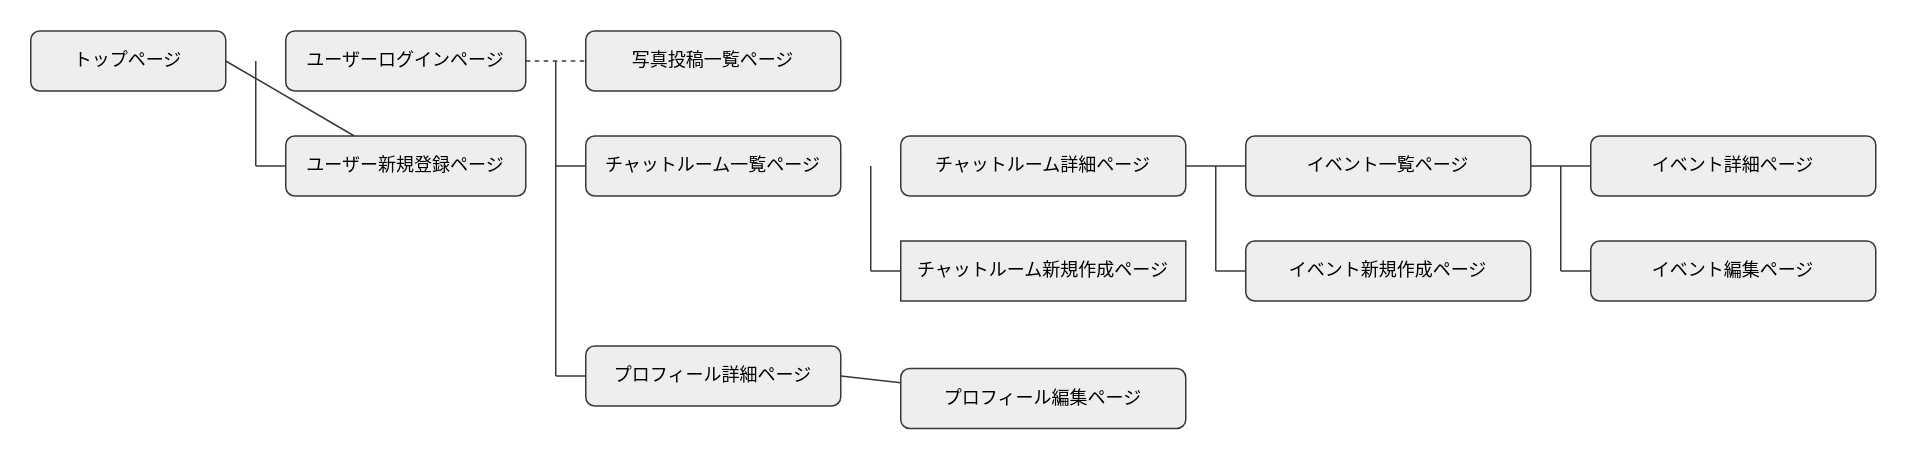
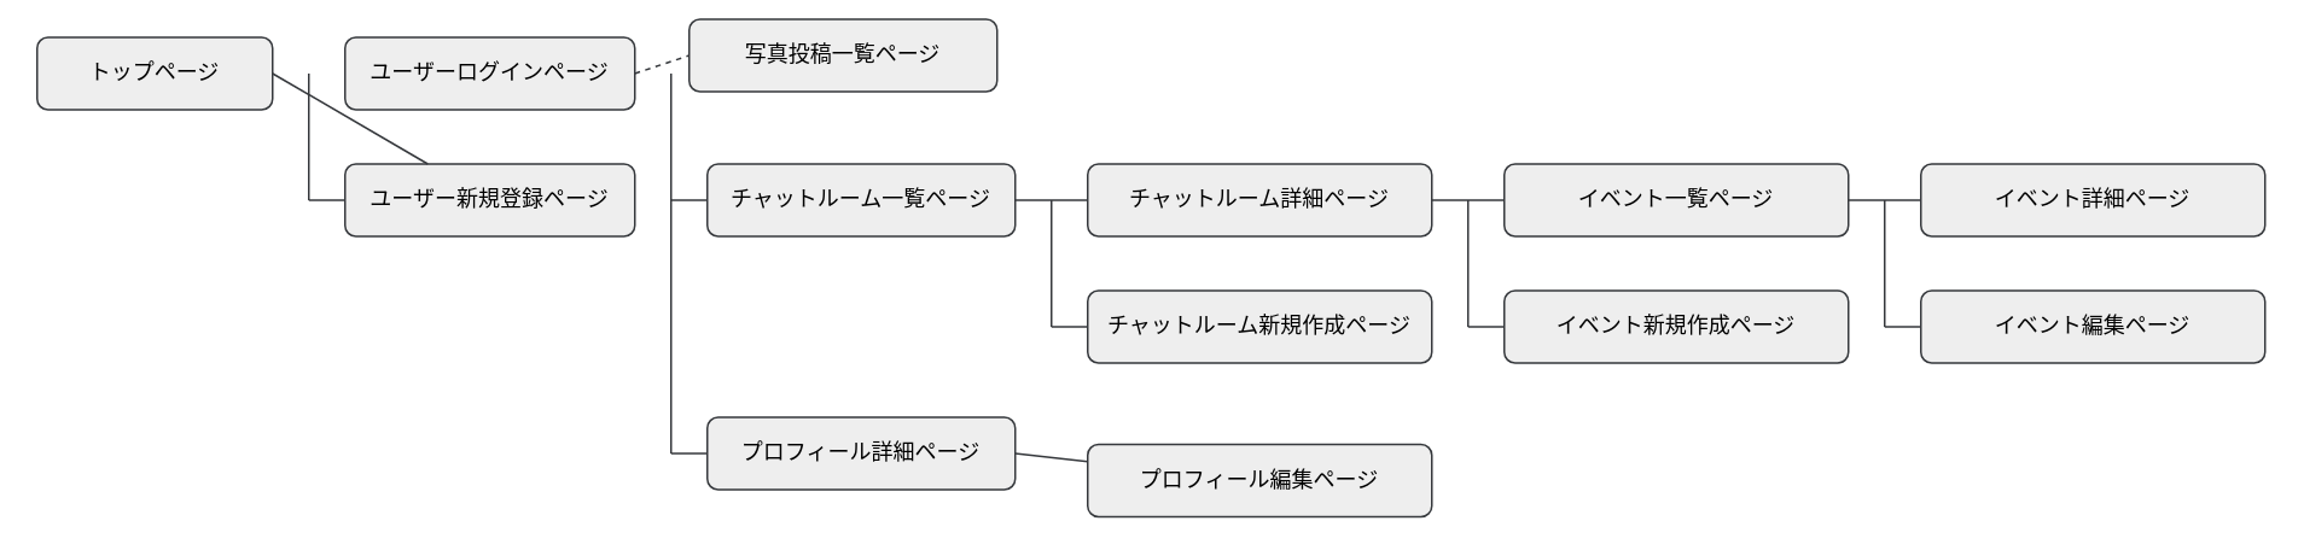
  <mxCell id="0" />
  <mxCell id="1" parent="0" />
  <mxCell id="2" value="トップページ" style="rounded=1;whiteSpace=wrap;html=1;align=center;fillColor=#eeeeee;strokeColor=#36393d;fontColor=#000000;" parent="1" vertex="1"><mxGeometry x="20" y="20" width="130" height="40" as="geometry" /></mxCell>
  <mxCell id="3" value="ユーザーログインページ" style="rounded=1;whiteSpace=wrap;html=1;align=center;fillColor=#eeeeee;strokeColor=#36393d;fontColor=#000000;" parent="1" vertex="1"><mxGeometry x="190" y="20" width="160" height="40" as="geometry" /></mxCell>
  <mxCell id="4" value="ユーザー新規登録ページ" style="rounded=1;whiteSpace=wrap;html=1;align=center;fillColor=#eeeeee;strokeColor=#36393d;fontColor=#000000;" parent="1" vertex="1"><mxGeometry x="190" y="90" width="160" height="40" as="geometry" /></mxCell>
- <mxCell id="5" value="写真投稿一覧ページ" style="rounded=1;whiteSpace=wrap;html=1;align=center;fillColor=#eeeeee;strokeColor=#36393d;fontColor=#000000;" parent="1" vertex="1"><mxGeometry x="390" y="20" width="170" height="40" as="geometry" /></mxCell>
+ <mxCell id="5" value="写真投稿一覧ページ" style="rounded=1;whiteSpace=wrap;html=1;align=center;fillColor=#eeeeee;strokeColor=#36393d;fontColor=#000000;" parent="1" vertex="1"><mxGeometry x="380" y="10" width="170" height="40" as="geometry" /></mxCell>
  <mxCell id="6" value="チャットルーム一覧ページ" style="rounded=1;whiteSpace=wrap;html=1;align=center;fillColor=#eeeeee;strokeColor=#36393d;fontColor=#000000;" parent="1" vertex="1"><mxGeometry x="390" y="90" width="170" height="40" as="geometry" /></mxCell>
  <mxCell id="7" value="プロフィール詳細ページ" style="rounded=1;whiteSpace=wrap;html=1;align=center;fillColor=#eeeeee;strokeColor=#36393d;fontColor=#000000;" parent="1" vertex="1"><mxGeometry x="390" y="230" width="170" height="40" as="geometry" /></mxCell>
  <mxCell id="8" value="プロフィール編集ページ" style="rounded=1;whiteSpace=wrap;html=1;align=center;fillColor=#eeeeee;strokeColor=#36393d;fontColor=#000000;" parent="1" vertex="1"><mxGeometry x="600" y="245" width="190" height="40" as="geometry" /></mxCell>
- <mxCell id="9" value="チャットルーム新規作成ページ" style="whiteSpace=wrap;html=1;align=center;fillColor=#eeeeee;strokeColor=#36393d;fontColor=#000000;rounded=0;" parent="1" vertex="1"><mxGeometry x="600" y="160" width="190" height="40" as="geometry" /></mxCell>
+ <mxCell id="9" value="チャットルーム新規作成ページ" style="rounded=1;whiteSpace=wrap;html=1;align=center;fillColor=#eeeeee;strokeColor=#36393d;fontColor=#000000;" parent="1" vertex="1"><mxGeometry x="600" y="160" width="190" height="40" as="geometry" /></mxCell>
  <mxCell id="10" value="チャットルーム詳細ページ" style="rounded=1;whiteSpace=wrap;html=1;align=center;fillColor=#eeeeee;strokeColor=#36393d;fontColor=#000000;" parent="1" vertex="1"><mxGeometry x="600" y="90" width="190" height="40" as="geometry" /></mxCell>
  <mxCell id="11" value="イベント一覧ページ" style="rounded=1;whiteSpace=wrap;html=1;align=center;fillColor=#eeeeee;strokeColor=#36393d;fontColor=#000000;" parent="1" vertex="1"><mxGeometry x="830" y="90" width="190" height="40" as="geometry" /></mxCell>
  <mxCell id="12" value="イベント新規作成ページ" style="rounded=1;whiteSpace=wrap;html=1;align=center;fillColor=#eeeeee;strokeColor=#36393d;fontColor=#000000;" parent="1" vertex="1"><mxGeometry x="830" y="160" width="190" height="40" as="geometry" /></mxCell>
  <mxCell id="13" value="イベント詳細ページ" style="rounded=1;whiteSpace=wrap;html=1;align=center;fillColor=#eeeeee;strokeColor=#36393d;fontColor=#000000;" parent="1" vertex="1"><mxGeometry x="1060" y="90" width="190" height="40" as="geometry" /></mxCell>
  <mxCell id="14" value="イベント編集ページ" style="rounded=1;whiteSpace=wrap;html=1;align=center;fillColor=#eeeeee;strokeColor=#36393d;fontColor=#000000;" parent="1" vertex="1"><mxGeometry x="1060" y="160" width="190" height="40" as="geometry" /></mxCell>
  <mxCell id="15" value="" style="endArrow=none;html=1;exitX=1;exitY=0.5;exitDx=0;exitDy=0;fillColor=#eeeeee;strokeColor=#36393d;fontColor=#000000;" parent="1" source="2" target="4" edge="1"><mxGeometry width="50" height="50" relative="1" as="geometry"><mxPoint x="490" y="270" as="sourcePoint" /><mxPoint x="540" y="220" as="targetPoint" /></mxGeometry></mxCell>
  <mxCell id="16" value="" style="endArrow=none;html=1;fillColor=#eeeeee;strokeColor=#36393d;fontColor=#000000;" parent="1" edge="1"><mxGeometry width="50" height="50" relative="1" as="geometry"><mxPoint x="170" y="110" as="sourcePoint" /><mxPoint x="170" y="40" as="targetPoint" /></mxGeometry></mxCell>
  <mxCell id="17" value="" style="endArrow=none;html=1;entryX=0;entryY=0.5;entryDx=0;entryDy=0;fillColor=#eeeeee;strokeColor=#36393d;fontColor=#000000;" parent="1" target="4" edge="1"><mxGeometry width="50" height="50" relative="1" as="geometry"><mxPoint x="170" y="110" as="sourcePoint" /><mxPoint x="200" y="50" as="targetPoint" /></mxGeometry></mxCell>
  <mxCell id="18" value="" style="endArrow=none;html=1;exitX=1;exitY=0.5;exitDx=0;exitDy=0;entryX=0;entryY=0.5;entryDx=0;entryDy=0;fillColor=#eeeeee;strokeColor=#36393d;fontColor=#000000;dashed=1;" parent="1" source="3" target="5" edge="1"><mxGeometry width="50" height="50" relative="1" as="geometry"><mxPoint x="520" y="170" as="sourcePoint" /><mxPoint x="570" y="120" as="targetPoint" /></mxGeometry></mxCell>
  <mxCell id="19" value="" style="endArrow=none;html=1;fillColor=#eeeeee;strokeColor=#36393d;fontColor=#000000;" parent="1" edge="1"><mxGeometry width="50" height="50" relative="1" as="geometry"><mxPoint x="370" y="250" as="sourcePoint" /><mxPoint x="370" y="40" as="targetPoint" /></mxGeometry></mxCell>
  <mxCell id="20" value="" style="endArrow=none;html=1;entryX=0;entryY=0.5;entryDx=0;entryDy=0;fillColor=#eeeeee;strokeColor=#36393d;fontColor=#000000;" parent="1" target="6" edge="1"><mxGeometry width="50" height="50" relative="1" as="geometry"><mxPoint x="370" y="110" as="sourcePoint" /><mxPoint x="570" y="120" as="targetPoint" /></mxGeometry></mxCell>
  <mxCell id="21" value="" style="endArrow=none;html=1;entryX=0;entryY=0.5;entryDx=0;entryDy=0;fillColor=#eeeeee;strokeColor=#36393d;fontColor=#000000;" parent="1" target="7" edge="1"><mxGeometry width="50" height="50" relative="1" as="geometry"><mxPoint x="370" y="250" as="sourcePoint" /><mxPoint x="570" y="120" as="targetPoint" /></mxGeometry></mxCell>
  <mxCell id="22" value="" style="endArrow=none;html=1;exitX=1;exitY=0.5;exitDx=0;exitDy=0;fillColor=#eeeeee;strokeColor=#36393d;fontColor=#000000;" parent="1" source="7" target="8" edge="1"><mxGeometry width="50" height="50" relative="1" as="geometry"><mxPoint x="520" y="170" as="sourcePoint" /><mxPoint x="570" y="120" as="targetPoint" /></mxGeometry></mxCell>
+ <mxCell id="23" value="" style="endArrow=none;html=1;exitX=1;exitY=0.5;exitDx=0;exitDy=0;fillColor=#eeeeee;strokeColor=#36393d;fontColor=#000000;" parent="1" source="6" target="10" edge="1"><mxGeometry width="50" height="50" relative="1" as="geometry"><mxPoint x="540" y="170" as="sourcePoint" /><mxPoint x="590" y="120" as="targetPoint" /></mxGeometry></mxCell>
  <mxCell id="24" value="" style="endArrow=none;html=1;fillColor=#eeeeee;strokeColor=#36393d;fontColor=#000000;" parent="1" edge="1"><mxGeometry width="50" height="50" relative="1" as="geometry"><mxPoint x="580" y="180" as="sourcePoint" /><mxPoint x="580" y="110" as="targetPoint" /></mxGeometry></mxCell>
  <mxCell id="25" value="" style="endArrow=none;html=1;entryX=0;entryY=0.5;entryDx=0;entryDy=0;fillColor=#eeeeee;strokeColor=#36393d;fontColor=#000000;" parent="1" target="9" edge="1"><mxGeometry width="50" height="50" relative="1" as="geometry"><mxPoint x="580" y="180" as="sourcePoint" /><mxPoint x="590" y="120" as="targetPoint" /></mxGeometry></mxCell>
  <mxCell id="26" value="" style="endArrow=none;html=1;exitX=1;exitY=0.5;exitDx=0;exitDy=0;fillColor=#eeeeee;strokeColor=#36393d;fontColor=#000000;" parent="1" source="10" target="11" edge="1"><mxGeometry width="50" height="50" relative="1" as="geometry"><mxPoint x="840" y="270" as="sourcePoint" /><mxPoint x="890" y="220" as="targetPoint" /></mxGeometry></mxCell>
  <mxCell id="27" value="" style="endArrow=none;html=1;fillColor=#eeeeee;strokeColor=#36393d;fontColor=#000000;" parent="1" edge="1"><mxGeometry width="50" height="50" relative="1" as="geometry"><mxPoint x="810" y="180" as="sourcePoint" /><mxPoint x="810" y="110" as="targetPoint" /></mxGeometry></mxCell>
  <mxCell id="28" value="" style="endArrow=none;html=1;fillColor=#eeeeee;strokeColor=#36393d;fontColor=#000000;" parent="1" target="12" edge="1"><mxGeometry width="50" height="50" relative="1" as="geometry"><mxPoint x="810" y="180" as="sourcePoint" /><mxPoint x="890" y="220" as="targetPoint" /></mxGeometry></mxCell>
  <mxCell id="29" value="" style="endArrow=none;html=1;exitX=1;exitY=0.5;exitDx=0;exitDy=0;fillColor=#eeeeee;strokeColor=#36393d;fontColor=#000000;" parent="1" edge="1"><mxGeometry width="50" height="50" relative="1" as="geometry"><mxPoint x="1020" y="110" as="sourcePoint" /><mxPoint x="1060" y="110" as="targetPoint" /></mxGeometry></mxCell>
  <mxCell id="30" value="" style="endArrow=none;html=1;fillColor=#eeeeee;strokeColor=#36393d;fontColor=#000000;" parent="1" edge="1"><mxGeometry width="50" height="50" relative="1" as="geometry"><mxPoint x="1040" y="180" as="sourcePoint" /><mxPoint x="1040" y="110" as="targetPoint" /></mxGeometry></mxCell>
  <mxCell id="31" value="" style="endArrow=none;html=1;fillColor=#eeeeee;strokeColor=#36393d;fontColor=#000000;" parent="1" edge="1"><mxGeometry width="50" height="50" relative="1" as="geometry"><mxPoint x="1040" y="180" as="sourcePoint" /><mxPoint x="1060" y="180" as="targetPoint" /></mxGeometry></mxCell>
